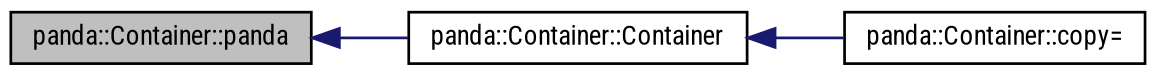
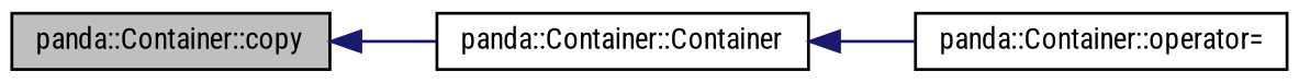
  digraph {
    fontname="Roboto Condensed"
    rankdir=LR
    node [color=black fillcolor=white fontname="Roboto Condensed" fontsize=10 shape=record style=filled]
    edge [color=midnightblue dir=back fontname="Roboto Condensed" fontsize=10 labelfontname=Helvetica labelfontsize=10 style=solid]
-   n1 [fillcolor=grey75 fontcolor=black height=0.2 label="panda::Container::panda" width=0.4]
+   n1 [fillcolor=grey75 fontcolor=black height=0.2 label="panda::Container::copy" width=0.4]
    n2 [height=0.2 label="panda::Container::Container" width=0.4]
-   n3 [height=0.2 label="panda::Container::copy=" width=0.4]
+   n3 [height=0.2 label="panda::Container::operator=" width=0.4]
    n1 -> n2
    n2 -> n3
  }
